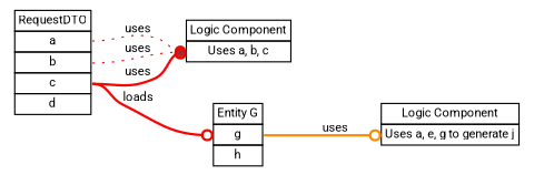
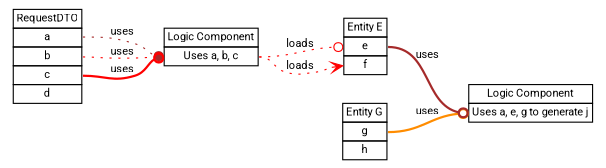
  digraph {
    fontname=Roboto
    rankdir=LR
    node [fontname=Roboto fontsize=10 shape=none]
    edge [arrowhead=odot color=red fontname=Roboto fontsize=10 headport=logic style=dotted tailport=c]
    n1 [label=<         <TABLE BORDER="0" CELLBORDER="1" CELLSPACING="0">             <TR><TD COLSPAN="1">RequestDTO</TD></TR>             <TR><TD PORT="a">a</TD></TR>             <TR><TD PORT="b">b</TD></TR>             <TR><TD PORT="c">c</TD></TR>             <TR><TD PORT="d">d</TD></TR>         </TABLE>>]
    n2 [label=<         <TABLE BORDER="0" CELLBORDER="1" CELLSPACING="0">             <TR><TD COLSPAN="1">Logic Component</TD></TR>             <TR><TD PORT="logic">Uses a, b, c</TD></TR>         </TABLE>>]
    n3 [label=<         <TABLE BORDER="0" CELLBORDER="1" CELLSPACING="0">             <TR><TD COLSPAN="1">Entity G</TD></TR>             <TR><TD PORT="g">g</TD></TR>             <TR><TD PORT="h">h</TD></TR>         </TABLE>>]
+   n4 [label=<         <TABLE BORDER="0" CELLBORDER="1" CELLSPACING="0">             <TR><TD COLSPAN="1">Entity E</TD></TR>             <TR><TD PORT="e">e</TD></TR>             <TR><TD PORT="f">f</TD></TR>         </TABLE>>]
    n5 [label=<         <TABLE BORDER="0" CELLBORDER="1" CELLSPACING="0">             <TR><TD COLSPAN="1">Logic Component</TD></TR>             <TR><TD PORT="logic">Uses a, e, g to generate j</TD></TR>         </TABLE>>]
    n1 -> n2 [arrowhead=dot color=brown label=uses tailport=a]
    n1 -> n2 [label=uses tailport=b]
    n1 -> n2 [label=uses style=bold]
-   n1 -> n3 [headport=g label=loads style=bold]
+   n2 -> n4 [headport=e label=loads tailport=logic]
+   n2 -> n4 [arrowhead=vee headport=f label=loads tailport=logic]
    n3 -> n5 [color=darkorange label=uses style=bold tailport=g]
+   n4 -> n5 [color=brown label=uses style=bold tailport=e]
  }
